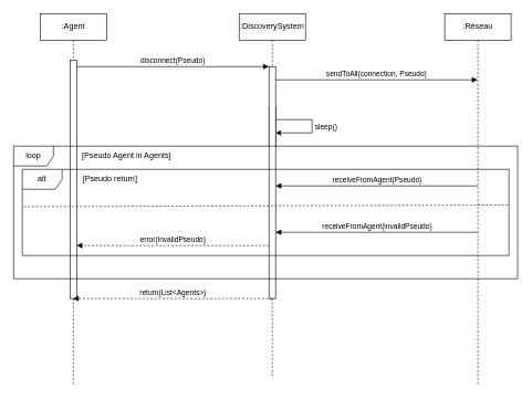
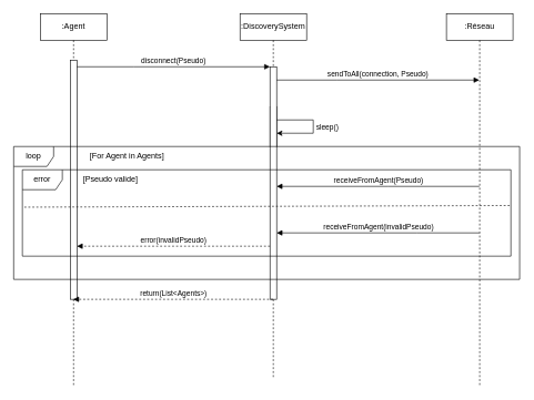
  <mxCell id="0" />
  <mxCell id="1" parent="0" />
  <mxCell id="2" value="" style="html=1;points=[];perimeter=orthogonalPerimeter;outlineConnect=0;targetShapes=umlLifeline;portConstraint=eastwest;newEdgeStyle={&quot;edgeStyle&quot;:&quot;elbowEdgeStyle&quot;,&quot;elbow&quot;:&quot;vertical&quot;,&quot;curved&quot;:0,&quot;rounded&quot;:0};" parent="1" vertex="1"><mxGeometry x="405" y="160" width="10" height="60" as="geometry" /></mxCell>
  <mxCell id="3" value=":Agent" style="shape=umlLifeline;perimeter=lifelinePerimeter;whiteSpace=wrap;html=1;container=0;dropTarget=0;collapsible=0;recursiveResize=0;outlineConnect=0;portConstraint=eastwest;newEdgeStyle={&quot;edgeStyle&quot;:&quot;elbowEdgeStyle&quot;,&quot;elbow&quot;:&quot;vertical&quot;,&quot;curved&quot;:0,&quot;rounded&quot;:0};" parent="1" vertex="1"><mxGeometry x="60" y="20" width="100" height="560" as="geometry" /></mxCell>
  <mxCell id="4" value="" style="html=1;points=[];perimeter=orthogonalPerimeter;outlineConnect=0;targetShapes=umlLifeline;portConstraint=eastwest;newEdgeStyle={&quot;edgeStyle&quot;:&quot;elbowEdgeStyle&quot;,&quot;elbow&quot;:&quot;vertical&quot;,&quot;curved&quot;:0,&quot;rounded&quot;:0};" parent="3" vertex="1"><mxGeometry x="45" y="70" width="10" height="360" as="geometry" /></mxCell>
  <mxCell id="5" value=":DiscoverySystem" style="shape=umlLifeline;perimeter=lifelinePerimeter;whiteSpace=wrap;html=1;container=0;dropTarget=0;collapsible=0;recursiveResize=0;outlineConnect=0;portConstraint=eastwest;newEdgeStyle={&quot;edgeStyle&quot;:&quot;elbowEdgeStyle&quot;,&quot;elbow&quot;:&quot;vertical&quot;,&quot;curved&quot;:0,&quot;rounded&quot;:0};" parent="1" vertex="1"><mxGeometry x="360" y="20" width="100" height="550" as="geometry" /></mxCell>
  <mxCell id="6" value="" style="html=1;points=[];perimeter=orthogonalPerimeter;outlineConnect=0;targetShapes=umlLifeline;portConstraint=eastwest;newEdgeStyle={&quot;edgeStyle&quot;:&quot;elbowEdgeStyle&quot;,&quot;elbow&quot;:&quot;vertical&quot;,&quot;curved&quot;:0,&quot;rounded&quot;:0};" parent="5" vertex="1"><mxGeometry x="45" y="80" width="10" height="350" as="geometry" /></mxCell>
  <mxCell id="7" value="disconnect(Pseudo)" style="html=1;verticalAlign=bottom;endArrow=block;edgeStyle=elbowEdgeStyle;elbow=vertical;curved=0;rounded=0;" parent="1" source="4" target="6" edge="1"><mxGeometry relative="1" as="geometry"><mxPoint x="215" y="110" as="sourcePoint" /><Array as="points"><mxPoint x="200" y="100" /></Array></mxGeometry></mxCell>
  <mxCell id="8" value=":Réseau" style="shape=umlLifeline;perimeter=lifelinePerimeter;whiteSpace=wrap;html=1;container=0;dropTarget=0;collapsible=0;recursiveResize=0;outlineConnect=0;portConstraint=eastwest;newEdgeStyle={&quot;edgeStyle&quot;:&quot;elbowEdgeStyle&quot;,&quot;elbow&quot;:&quot;vertical&quot;,&quot;curved&quot;:0,&quot;rounded&quot;:0};" parent="1" vertex="1"><mxGeometry x="670" y="20" width="100" height="560" as="geometry" /></mxCell>
  <mxCell id="9" value="sendToAll(connection, Pseudo)" style="html=1;verticalAlign=bottom;endArrow=block;edgeStyle=elbowEdgeStyle;elbow=vertical;curved=0;rounded=0;" parent="1" edge="1"><mxGeometry relative="1" as="geometry"><mxPoint x="415" y="120" as="sourcePoint" /><Array as="points"><mxPoint x="505" y="120" /></Array><mxPoint x="719.5" y="120" as="targetPoint" /></mxGeometry></mxCell>
  <mxCell id="10" value="" style="endArrow=classic;html=1;rounded=0;elbow=vertical;" parent="1" source="2" target="2" edge="1"><mxGeometry width="50" height="50" relative="1" as="geometry"><mxPoint x="409.837" y="190" as="sourcePoint" /><mxPoint x="530.17" y="190" as="targetPoint" /><Array as="points"><mxPoint x="470" y="190" /></Array></mxGeometry></mxCell>
  <mxCell id="11" value="sleep()" style="edgeLabel;html=1;align=center;verticalAlign=middle;resizable=0;points=[];" parent="10" vertex="1" connectable="0"><mxGeometry x="0.2" relative="1" as="geometry"><mxPoint x="23" y="-10" as="offset" /></mxGeometry></mxCell>
  <mxCell id="12" value="" style="group" parent="1" vertex="1" connectable="0"><mxGeometry y="220" width="760" height="210" as="geometry" x="20" /></mxCell>
  <mxCell id="13" value="loop" style="shape=umlFrame;whiteSpace=wrap;html=1;pointerEvents=0;movable=1;resizable=1;rotatable=1;deletable=1;editable=1;locked=0;connectable=1;" parent="12" vertex="1"><mxGeometry width="760.0" height="200" as="geometry" /></mxCell>
- <mxCell id="14" value="[Pseudo Agent in Agents]" style="text;html=1;align=center;verticalAlign=middle;resizable=1;points=[];autosize=1;strokeColor=none;fillColor=none;movable=1;rotatable=1;deletable=1;editable=1;locked=0;connectable=1;" parent="12" vertex="1"><mxGeometry x="78.621" width="183.448" height="30" as="geometry" /></mxCell>
+ <mxCell id="14" value="[For Agent in Agents]" style="text;html=1;align=center;verticalAlign=middle;resizable=1;points=[];autosize=1;strokeColor=none;fillColor=none;movable=1;rotatable=1;deletable=1;editable=1;locked=0;connectable=1;" parent="12" vertex="1"><mxGeometry x="78.621" width="183.448" height="30" as="geometry" /></mxCell>
  <mxCell id="15" value="" style="group" parent="12" vertex="1" connectable="0"><mxGeometry width="760.0" height="210" as="geometry" /></mxCell>
  <mxCell id="16" value="" style="line;strokeWidth=1;fillColor=none;align=left;verticalAlign=middle;spacingTop=-1;spacingLeft=3;spacingRight=3;rotatable=0;labelPosition=right;points=[];portConstraint=eastwest;strokeColor=inherit;" parent="15" vertex="1"><mxGeometry x="117.931" y="96" width="131.034" height="8" as="geometry" /></mxCell>
- <mxCell id="17" value="alt" style="shape=umlFrame;whiteSpace=wrap;html=1;pointerEvents=0;" parent="15" vertex="1"><mxGeometry x="13.103" y="35" width="733.793" height="130" as="geometry" /></mxCell>
+ <mxCell id="17" value="error" style="shape=umlFrame;whiteSpace=wrap;html=1;pointerEvents=0;" parent="15" vertex="1"><mxGeometry x="13.103" y="35" width="733.793" height="130" as="geometry" /></mxCell>
  <mxCell id="18" value="" style="endArrow=none;html=1;rounded=0;exitX=0.004;exitY=0.433;exitDx=0;exitDy=0;exitPerimeter=0;entryX=0.998;entryY=0.414;entryDx=0;entryDy=0;entryPerimeter=0;dashed=1;strokeWidth=1;" parent="15" source="17" target="17" edge="1"><mxGeometry width="50" height="50" relative="1" as="geometry"><mxPoint x="196.552" y="285" as="sourcePoint" /><mxPoint x="262.069" y="235" as="targetPoint" /></mxGeometry></mxCell>
- <mxCell id="19" value="[Pseudo return]" style="text;html=1;align=center;verticalAlign=middle;resizable=0;points=[];autosize=1;strokeColor=none;fillColor=none;" parent="15" vertex="1"><mxGeometry x="89.999" y="35" width="110" height="30" as="geometry" /></mxCell>
+ <mxCell id="19" value="[Pseudo valide]" style="text;html=1;align=center;verticalAlign=middle;resizable=0;points=[];autosize=1;strokeColor=none;fillColor=none;" parent="15" vertex="1"><mxGeometry x="89.999" y="35" width="110" height="30" as="geometry" /></mxCell>
  <mxCell id="20" value="receiveFromAgent(invalidPseudo)" style="html=1;verticalAlign=bottom;endArrow=block;edgeStyle=elbowEdgeStyle;elbow=vertical;curved=0;rounded=0;" parent="1" source="8" target="6" edge="1"><mxGeometry relative="1" as="geometry"><mxPoint x="724.5" y="350" as="sourcePoint" /><Array as="points"><mxPoint x="625.33" y="350" /></Array><mxPoint x="420" y="350" as="targetPoint" /></mxGeometry></mxCell>
  <mxCell id="21" value="return(List&amp;lt;Agents&amp;gt;)" style="html=1;verticalAlign=bottom;endArrow=block;edgeStyle=elbowEdgeStyle;elbow=vertical;curved=0;rounded=0;dashed=1;" parent="1" source="5" target="3" edge="1"><mxGeometry relative="1" as="geometry"><mxPoint x="400" y="450" as="sourcePoint" /><Array as="points"><mxPoint x="260" y="450" /></Array><mxPoint x="115.167" y="440" as="targetPoint" /></mxGeometry></mxCell>
  <mxCell id="22" value="receiveFromAgent(Pseudo)" style="html=1;verticalAlign=bottom;endArrow=block;edgeStyle=elbowEdgeStyle;elbow=vertical;curved=0;rounded=0;" parent="1" source="8" target="6" edge="1"><mxGeometry relative="1" as="geometry"><mxPoint x="704.897" y="280" as="sourcePoint" /><Array as="points"><mxPoint x="581.789" y="280" /></Array><mxPoint x="326.897" y="280" as="targetPoint" /></mxGeometry></mxCell>
  <mxCell id="23" value="error(invalidPseudo)" style="html=1;verticalAlign=bottom;endArrow=block;edgeStyle=elbowEdgeStyle;elbow=vertical;curved=0;rounded=0;dashed=1;" parent="1" source="6" target="4" edge="1"><mxGeometry relative="1" as="geometry"><mxPoint x="410" y="370" as="sourcePoint" /><Array as="points"><mxPoint x="260" y="370" /></Array><mxPoint x="110" y="370" as="targetPoint" /></mxGeometry></mxCell>
